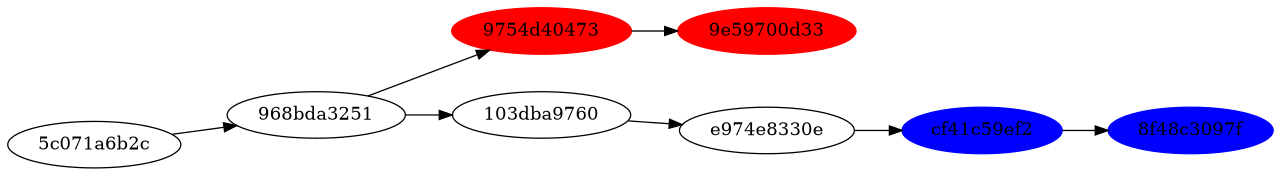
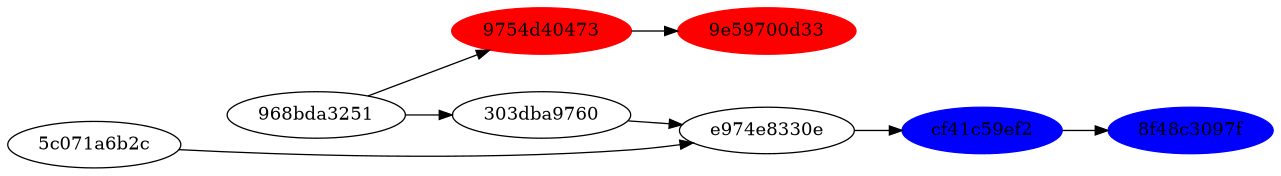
  digraph {
    rankdir=LR
    "9754d40473" [color=red style=filled]
    "968bda3251"
    "9e59700d33" [color=red style=filled]
    cf41c59ef2 [color=blue style=filled]
    "8f48c3097f" [color=blue style=filled]
    "5c071a6b2c"
-   "103dba9760"
+   "103dba9760" [label="303dba9760"]
    n8 [label=e974e8330e]
    subgraph sub_1 {
      "9754d40473"
      "968bda3251"
      "9e59700d33"
    }
    subgraph sub_2 {
      "968bda3251"
      cf41c59ef2
      "8f48c3097f"
      "5c071a6b2c"
      "103dba9760"
      n8
    }
    "9754d40473" -> "9e59700d33"
    "968bda3251" -> "9754d40473" [weight=0]
    "968bda3251" -> "103dba9760"
    cf41c59ef2 -> "8f48c3097f"
-   "5c071a6b2c" -> "968bda3251"
+   "5c071a6b2c" -> n8
    "103dba9760" -> n8
    n8 -> cf41c59ef2
  }
